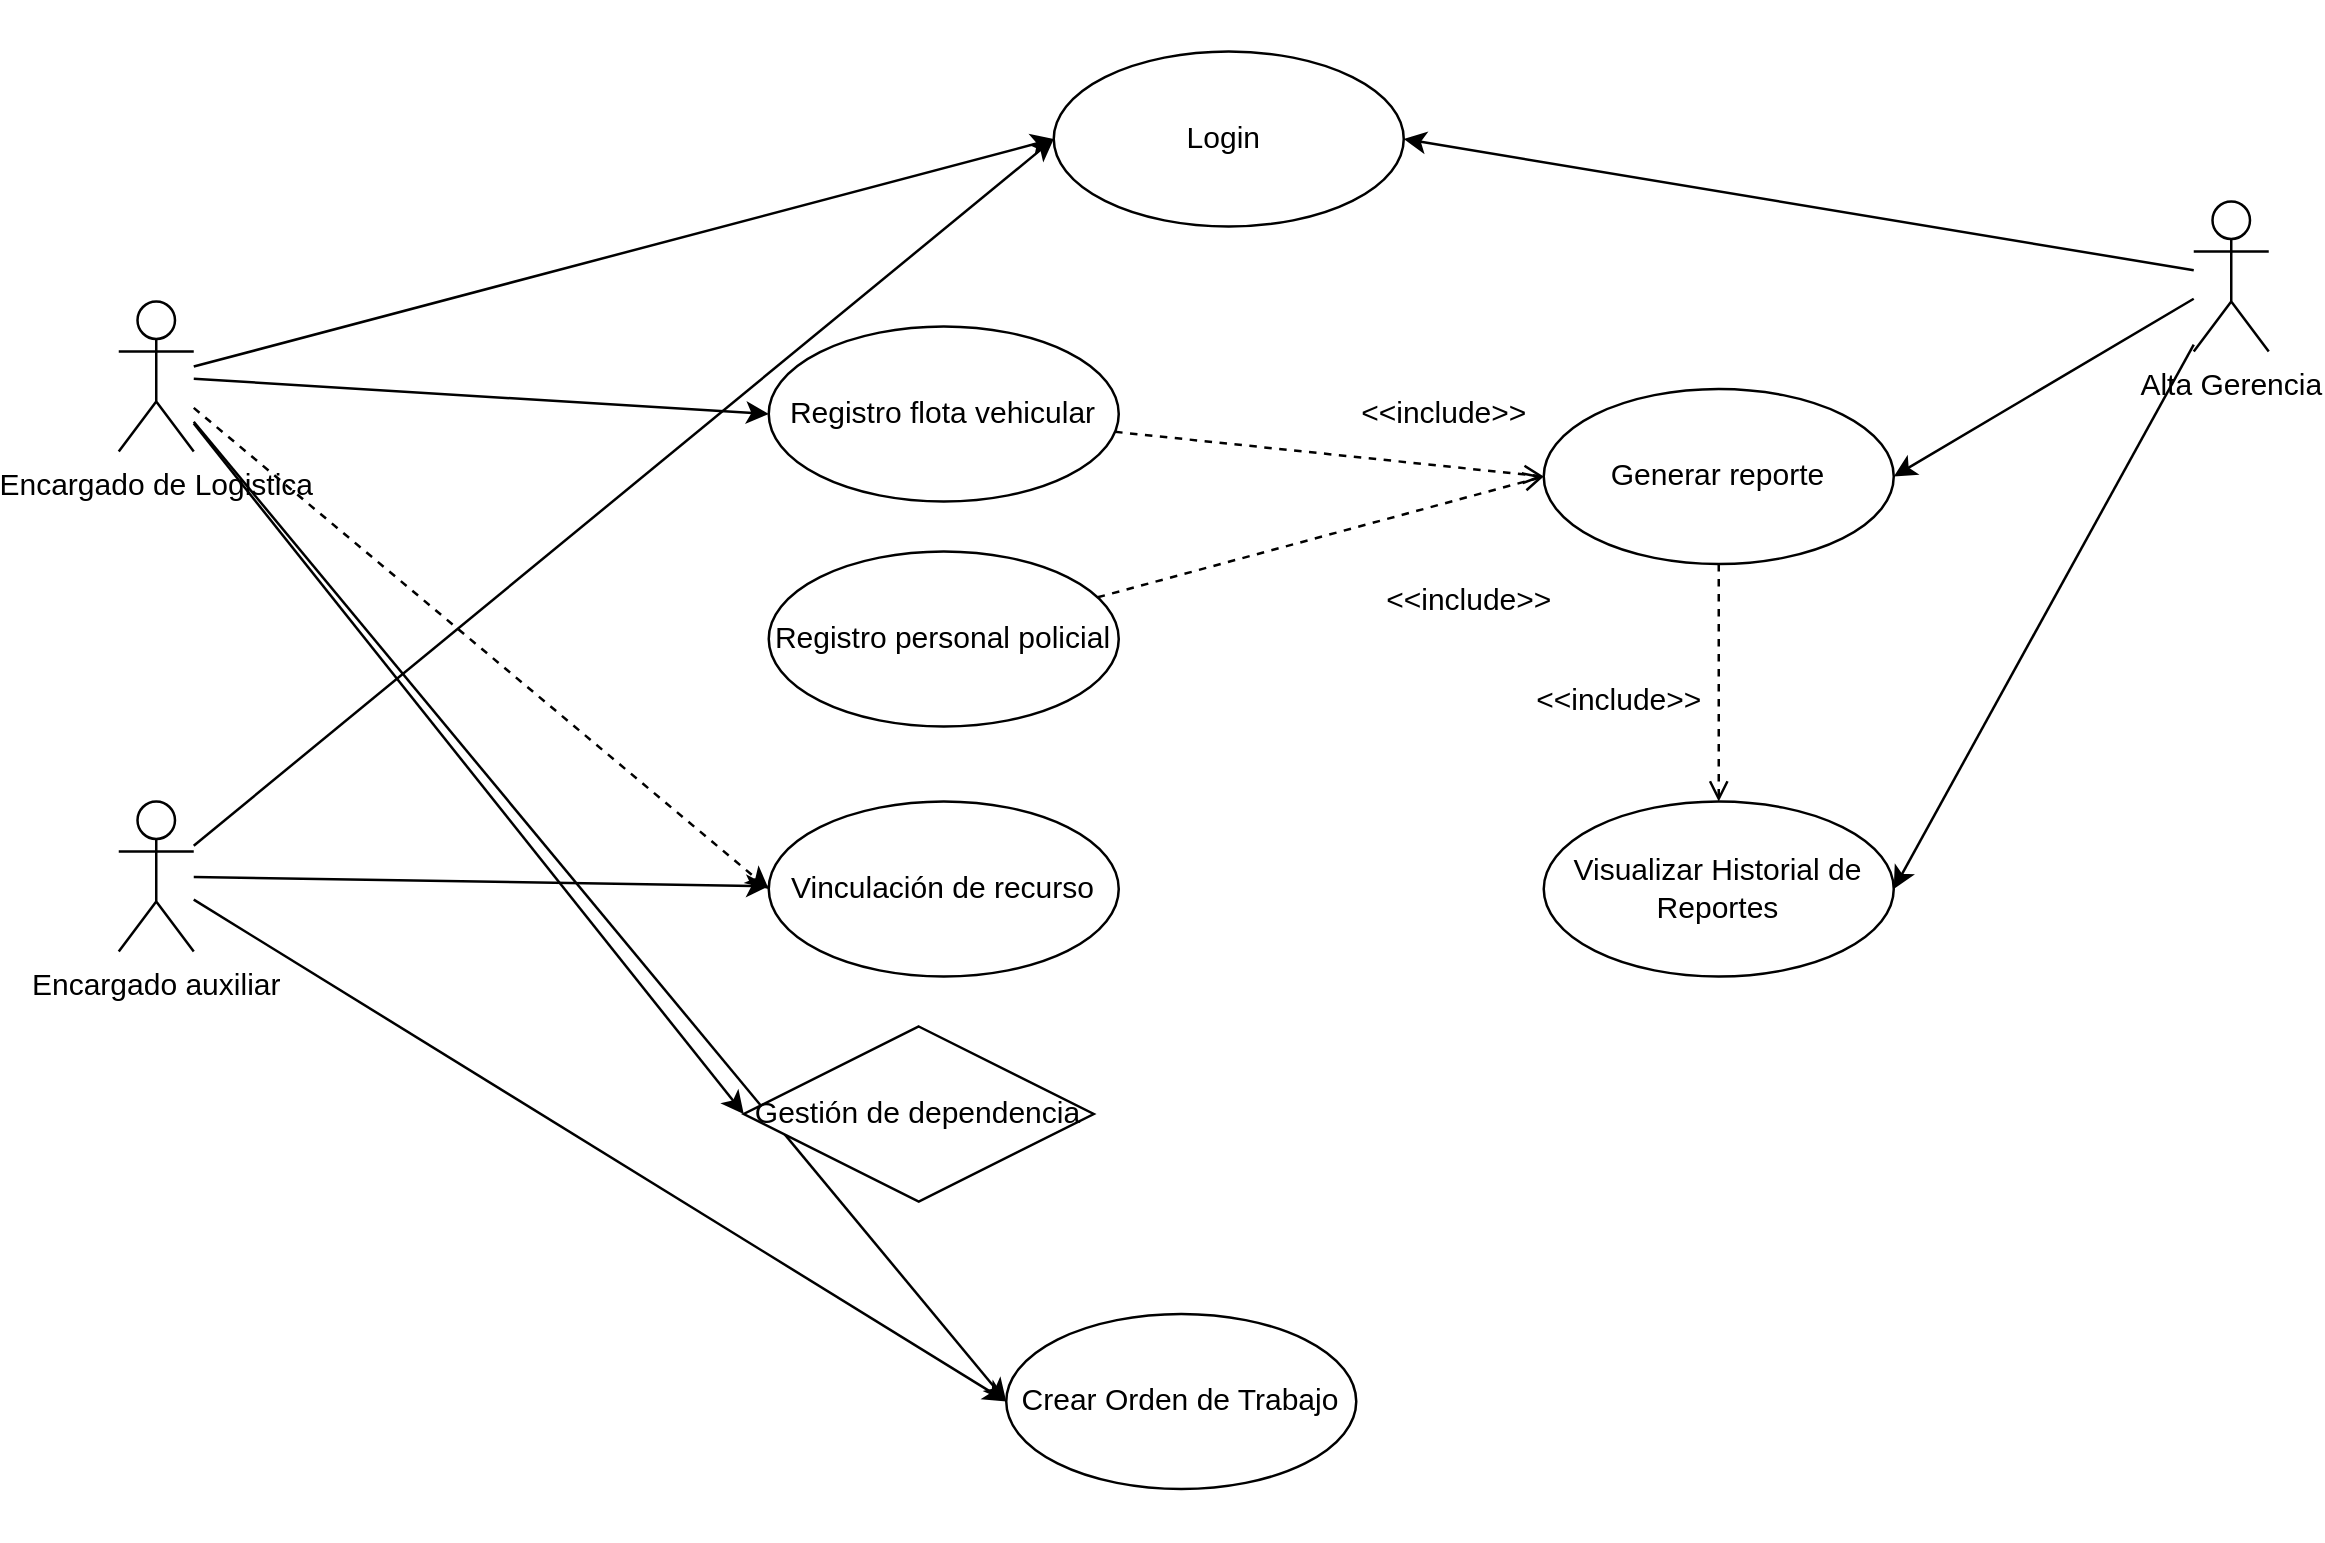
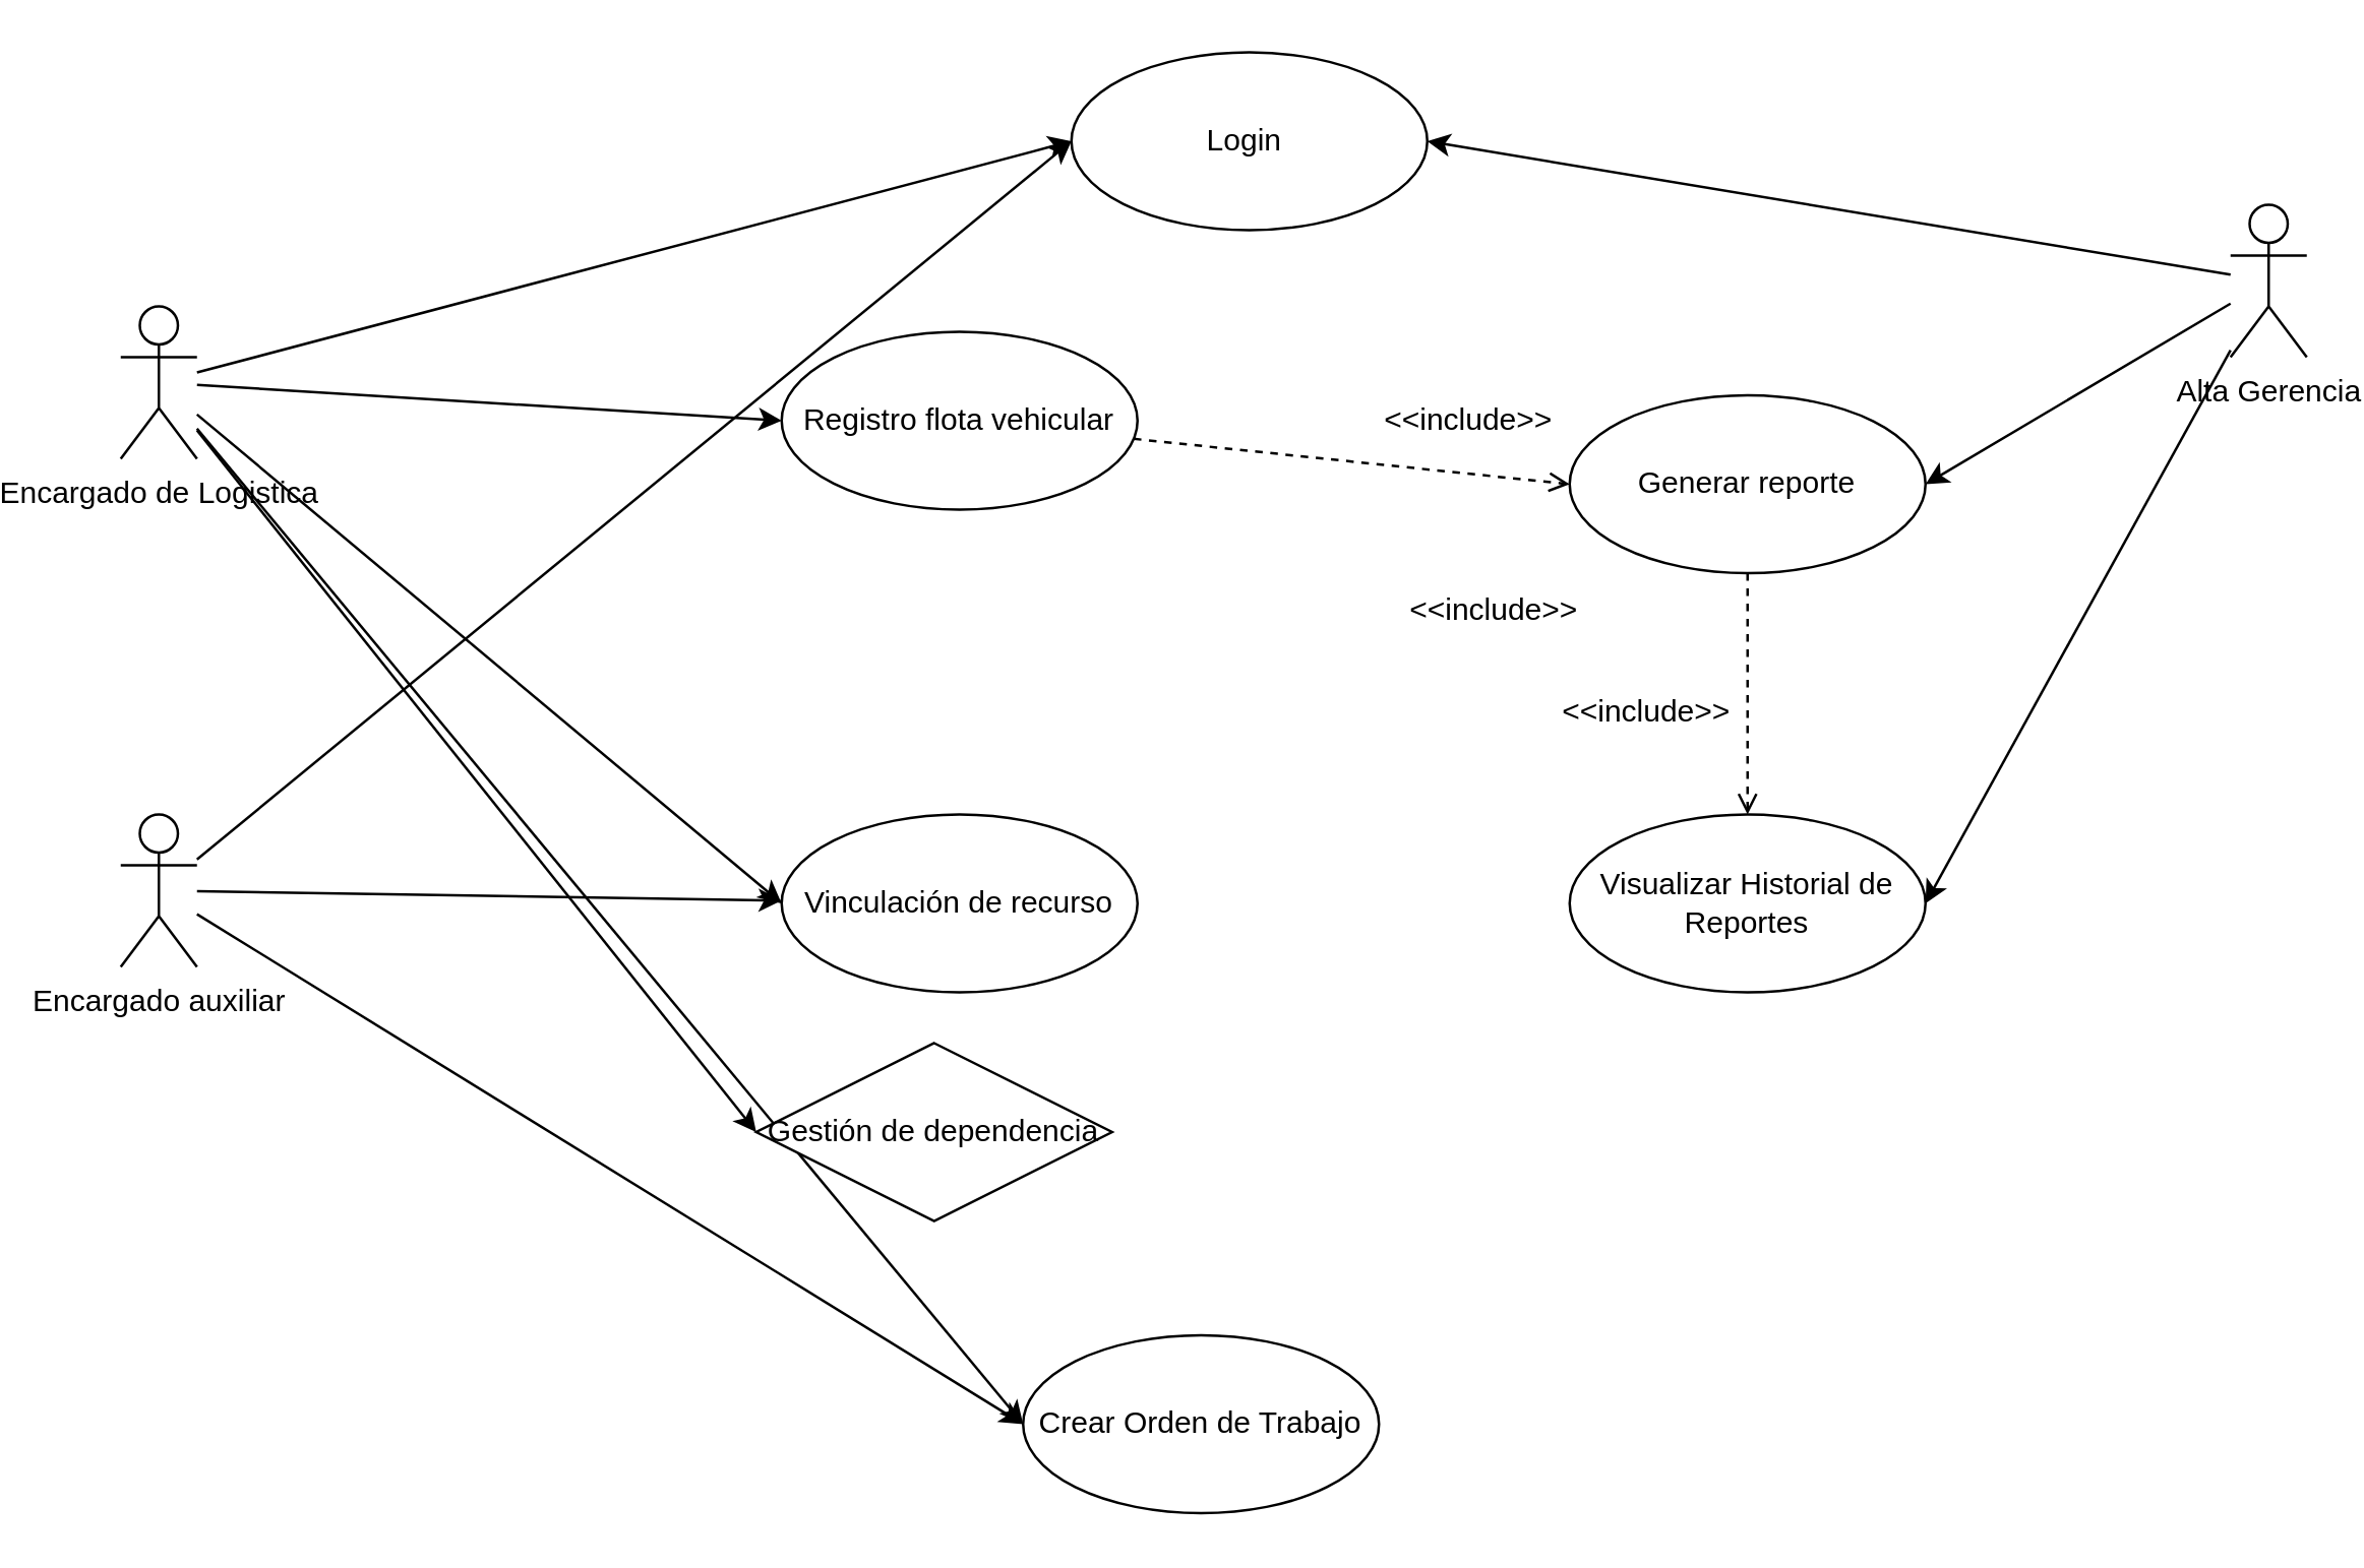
  <mxCell id="0" />
  <mxCell id="1" parent="0" />
  <mxCell id="2" style="edgeStyle=none;rounded=0;orthogonalLoop=1;jettySize=auto;html=1;entryX=0;entryY=0.5;entryDx=0;entryDy=0;dashed=1;endArrow=open;endFill=0;" edge="1" parent="1" source="3" target="14"><mxGeometry relative="1" as="geometry" /></mxCell>
  <mxCell id="3" value="Registro flota vehicular" style="ellipse;whiteSpace=wrap;html=1;" vertex="1" parent="1"><mxGeometry x="280" y="130" width="140" height="70" as="geometry" /></mxCell>
  <mxCell id="4" style="edgeStyle=none;rounded=0;orthogonalLoop=1;jettySize=auto;html=1;entryX=0;entryY=0.5;entryDx=0;entryDy=0;" edge="1" parent="1" source="9" target="3"><mxGeometry relative="1" as="geometry" /></mxCell>
  <mxCell id="5" style="edgeStyle=none;rounded=0;orthogonalLoop=1;jettySize=auto;html=1;entryX=0;entryY=0.5;entryDx=0;entryDy=0;" edge="1" parent="1" source="9" target="17"><mxGeometry relative="1" as="geometry" /></mxCell>
  <mxCell id="6" style="edgeStyle=none;rounded=0;orthogonalLoop=1;jettySize=auto;html=1;entryX=0;entryY=0.5;entryDx=0;entryDy=0;" edge="1" parent="1" source="9" target="12"><mxGeometry relative="1" as="geometry" /></mxCell>
  <mxCell id="7" style="edgeStyle=none;rounded=0;orthogonalLoop=1;jettySize=auto;html=1;entryX=0;entryY=0.5;entryDx=0;entryDy=0;" edge="1" parent="1" source="9" target="15"><mxGeometry relative="1" as="geometry" /></mxCell>
- <mxCell id="8" style="edgeStyle=none;rounded=0;orthogonalLoop=1;jettySize=auto;html=1;entryX=0;entryY=0.5;entryDx=0;entryDy=0;endArrow=classic;endFill=1;dashed=1;" edge="1" parent="1" source="9" target="18"><mxGeometry relative="1" as="geometry" /></mxCell>
+ <mxCell id="8" style="edgeStyle=none;rounded=0;orthogonalLoop=1;jettySize=auto;html=1;entryX=0;entryY=0.5;entryDx=0;entryDy=0;endArrow=classic;endFill=1;" edge="1" parent="1" source="9" target="18"><mxGeometry relative="1" as="geometry" /></mxCell>
  <mxCell id="9" value="Encargado de Logistica" style="shape=umlActor;verticalLabelPosition=bottom;verticalAlign=top;html=1;" vertex="1" parent="1"><mxGeometry x="20" y="120" width="30" height="60" as="geometry" /></mxCell>
- <mxCell id="10" style="edgeStyle=none;rounded=0;orthogonalLoop=1;jettySize=auto;html=1;entryX=0;entryY=0.5;entryDx=0;entryDy=0;dashed=1;endArrow=open;endFill=0;" edge="1" parent="1" source="11" target="14"><mxGeometry relative="1" as="geometry" /></mxCell>
- <mxCell id="11" value="Registro personal policial" style="ellipse;whiteSpace=wrap;html=1;" vertex="1" parent="1"><mxGeometry x="280" y="220" width="140" height="70" as="geometry" /></mxCell>
  <mxCell id="12" value="Gestión de dependencia" style="rhombus;whiteSpace=wrap;html=1;" vertex="1" parent="1"><mxGeometry x="270" y="410" width="140" height="70" as="geometry" /></mxCell>
  <mxCell id="13" style="edgeStyle=none;rounded=0;orthogonalLoop=1;jettySize=auto;html=1;entryX=0.5;entryY=0;entryDx=0;entryDy=0;dashed=1;endArrow=open;endFill=0;" edge="1" parent="1" source="14" target="16"><mxGeometry relative="1" as="geometry" /></mxCell>
  <mxCell id="14" value="Generar reporte" style="ellipse;whiteSpace=wrap;html=1;" vertex="1" parent="1"><mxGeometry x="590" y="155" width="140" height="70" as="geometry" /></mxCell>
  <mxCell id="15" value="Crear Orden de Trabajo" style="ellipse;whiteSpace=wrap;html=1;" vertex="1" parent="1"><mxGeometry x="375" y="525" width="140" height="70" as="geometry" /></mxCell>
  <mxCell id="16" value="Visualizar Historial de Reportes" style="ellipse;whiteSpace=wrap;html=1;" vertex="1" parent="1"><mxGeometry x="590" y="320" width="140" height="70" as="geometry" /></mxCell>
  <mxCell id="17" value="Login&amp;nbsp;" style="ellipse;whiteSpace=wrap;html=1;" vertex="1" parent="1"><mxGeometry x="394" y="20" width="140" height="70" as="geometry" /></mxCell>
  <mxCell id="18" value="Vinculación de recurso" style="ellipse;whiteSpace=wrap;html=1;" vertex="1" parent="1"><mxGeometry x="280" y="320" width="140" height="70" as="geometry" /></mxCell>
  <mxCell id="19" style="edgeStyle=none;rounded=0;orthogonalLoop=1;jettySize=auto;html=1;entryX=0;entryY=0.5;entryDx=0;entryDy=0;" edge="1" parent="1" source="22" target="17"><mxGeometry relative="1" as="geometry" /></mxCell>
  <mxCell id="20" style="edgeStyle=none;rounded=0;orthogonalLoop=1;jettySize=auto;html=1;" edge="1" parent="1" source="22" target="18"><mxGeometry relative="1" as="geometry" /></mxCell>
  <mxCell id="21" style="edgeStyle=none;rounded=0;orthogonalLoop=1;jettySize=auto;html=1;entryX=0;entryY=0.5;entryDx=0;entryDy=0;" edge="1" parent="1" source="22" target="15"><mxGeometry relative="1" as="geometry" /></mxCell>
  <mxCell id="22" value="Encargado auxiliar" style="shape=umlActor;verticalLabelPosition=bottom;verticalAlign=top;html=1;" vertex="1" parent="1"><mxGeometry x="20" y="320" width="30" height="60" as="geometry" /></mxCell>
  <mxCell id="23" style="edgeStyle=none;rounded=0;orthogonalLoop=1;jettySize=auto;html=1;entryX=1;entryY=0.5;entryDx=0;entryDy=0;" edge="1" parent="1" source="26" target="17"><mxGeometry relative="1" as="geometry" /></mxCell>
  <mxCell id="24" style="edgeStyle=none;rounded=0;orthogonalLoop=1;jettySize=auto;html=1;entryX=1;entryY=0.5;entryDx=0;entryDy=0;" edge="1" parent="1" source="26" target="14"><mxGeometry relative="1" as="geometry" /></mxCell>
  <mxCell id="25" style="edgeStyle=none;rounded=0;orthogonalLoop=1;jettySize=auto;html=1;entryX=1;entryY=0.5;entryDx=0;entryDy=0;" edge="1" parent="1" source="26" target="16"><mxGeometry relative="1" as="geometry" /></mxCell>
  <mxCell id="26" value="Alta Gerencia" style="shape=umlActor;verticalLabelPosition=bottom;verticalAlign=top;html=1;" vertex="1" parent="1"><mxGeometry x="850" y="80" width="30" height="60" as="geometry" /></mxCell>
  <mxCell id="27" value="&amp;lt;&amp;lt;include&amp;gt;&amp;gt;" style="text;html=1;align=center;verticalAlign=middle;resizable=0;points=[];autosize=1;strokeColor=none;fillColor=none;" vertex="1" parent="1"><mxGeometry x="510" y="155" width="80" height="20" as="geometry" /></mxCell>
  <mxCell id="28" value="&amp;lt;&amp;lt;include&amp;gt;&amp;gt;" style="text;html=1;align=center;verticalAlign=middle;resizable=0;points=[];autosize=1;strokeColor=none;fillColor=none;" vertex="1" parent="1"><mxGeometry x="520" y="230" width="80" height="20" as="geometry" /></mxCell>
  <mxCell id="29" value="&amp;lt;&amp;lt;include&amp;gt;&amp;gt;" style="text;html=1;align=center;verticalAlign=middle;resizable=0;points=[];autosize=1;strokeColor=none;fillColor=none;" vertex="1" parent="1"><mxGeometry x="580" y="270" width="80" height="20" as="geometry" /></mxCell>
